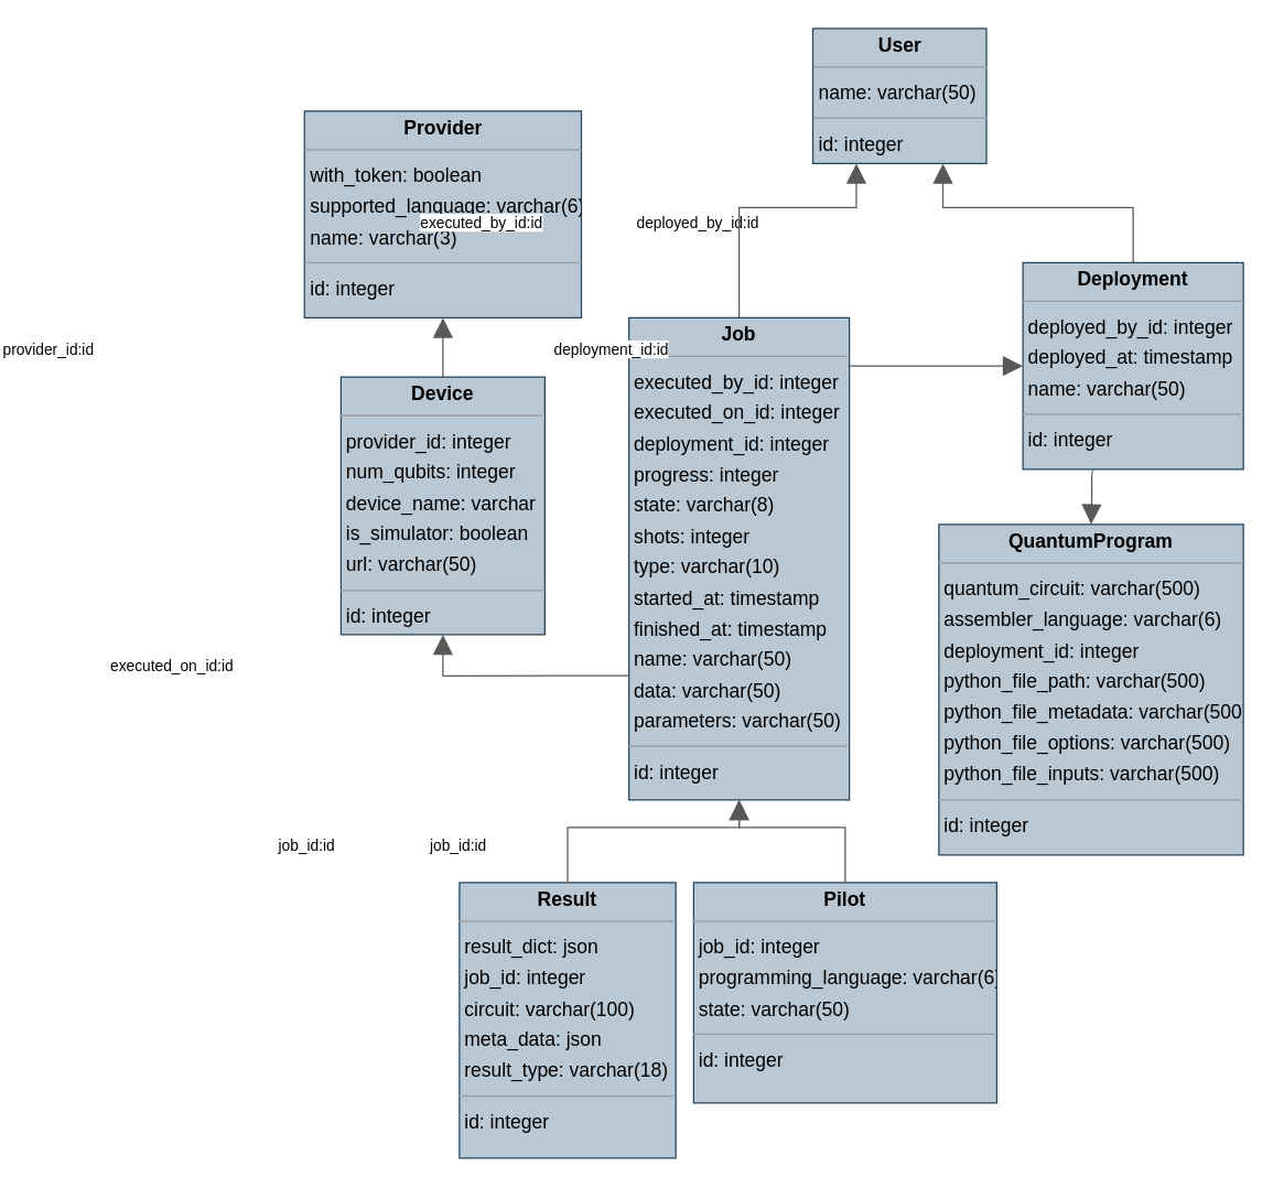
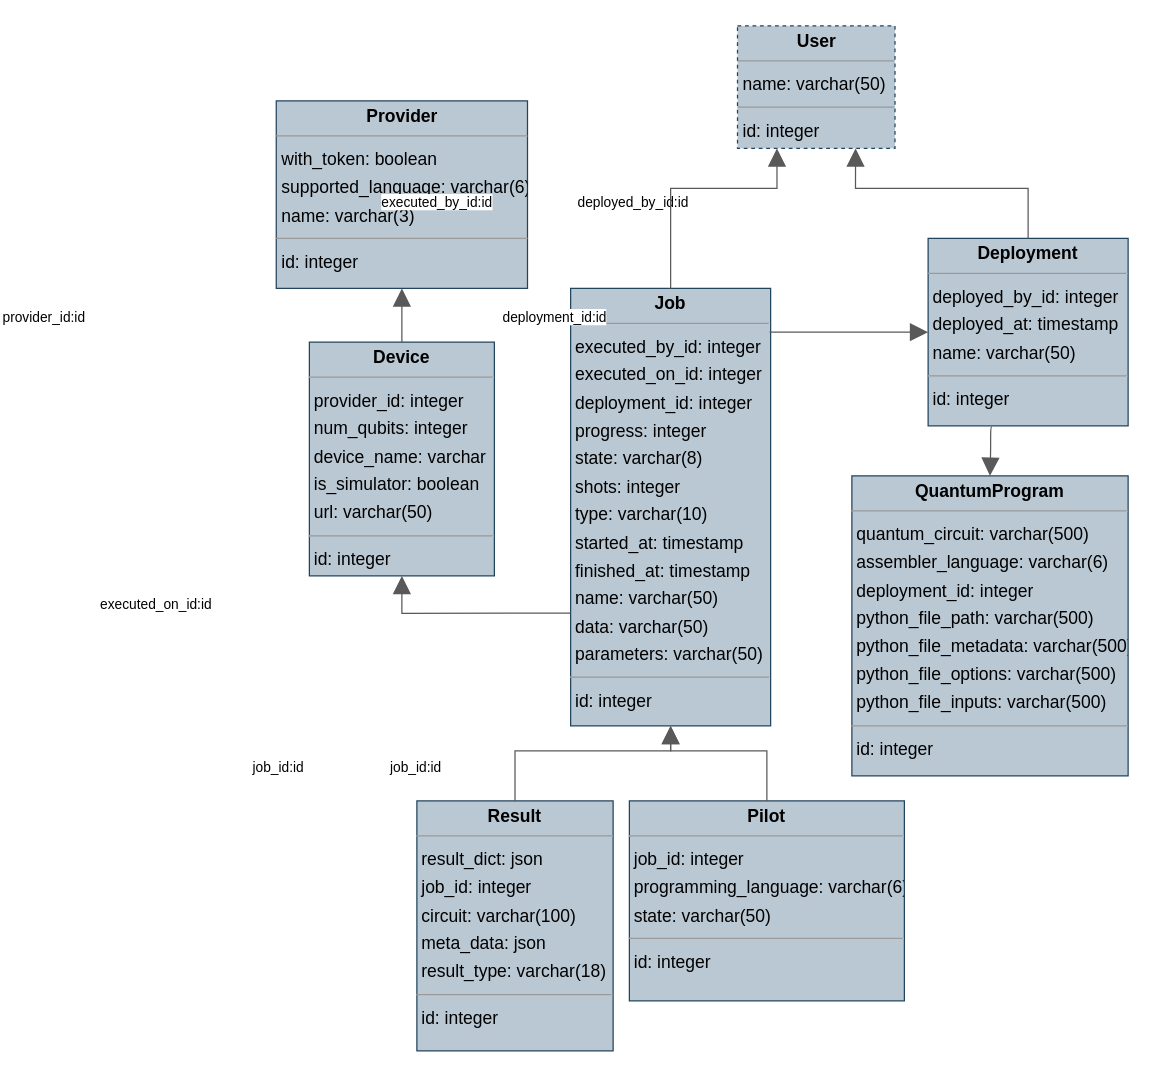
  <mxCell id="0" />
  <mxCell id="1" parent="0" />
  <mxCell id="2" value="&lt;p style=&quot;margin:0px;margin-top:4px;text-align:center;&quot;&gt;&lt;b&gt;Deployment&lt;/b&gt;&lt;/p&gt;&lt;hr size=&quot;1&quot;/&gt;&lt;p style=&quot;margin:0 0 0 4px;line-height:1.6;&quot;&gt; deployed_by_id: integer&lt;br/&gt; deployed_at: timestamp&lt;br/&gt; name: varchar(50)&lt;/p&gt;&lt;hr size=&quot;1&quot;/&gt;&lt;p style=&quot;margin:0 0 0 4px;line-height:1.6;&quot;&gt; id: integer&lt;/p&gt;" style="verticalAlign=top;align=left;overflow=fill;fontSize=14;fontFamily=Helvetica;html=1;rounded=0;shadow=0;comic=0;labelBackgroundColor=none;strokeWidth=1;fillColor=#bac8d3;strokeColor=#23445d;" parent="1" vertex="1"><mxGeometry x="542" y="190" width="160" height="150" as="geometry" /></mxCell>
  <mxCell id="3" value="&lt;p style=&quot;margin:0px;margin-top:4px;text-align:center;&quot;&gt;&lt;b&gt;Device&lt;/b&gt;&lt;/p&gt;&lt;hr size=&quot;1&quot;/&gt;&lt;p style=&quot;margin:0 0 0 4px;line-height:1.6;&quot;&gt; provider_id: integer&lt;br/&gt; num_qubits: integer&lt;br/&gt; device_name: varchar&lt;br/&gt; is_simulator: boolean&lt;br/&gt; url: varchar(50)&lt;/p&gt;&lt;hr size=&quot;1&quot;/&gt;&lt;p style=&quot;margin:0 0 0 4px;line-height:1.6;&quot;&gt; id: integer&lt;/p&gt;" style="verticalAlign=top;align=left;overflow=fill;fontSize=14;fontFamily=Helvetica;html=1;rounded=0;shadow=0;comic=0;labelBackgroundColor=none;strokeWidth=1;fillColor=#bac8d3;strokeColor=#23445d;" parent="1" vertex="1"><mxGeometry x="47" y="273" width="148" height="187" as="geometry" /></mxCell>
  <mxCell id="4" value="&lt;p style=&quot;margin:0px;margin-top:4px;text-align:center;&quot;&gt;&lt;b&gt;Job&lt;/b&gt;&lt;/p&gt;&lt;hr size=&quot;1&quot;/&gt;&lt;p style=&quot;margin:0 0 0 4px;line-height:1.6;&quot;&gt; executed_by_id: integer&lt;br/&gt; executed_on_id: integer&lt;br/&gt; deployment_id: integer&lt;br/&gt; progress: integer&lt;br/&gt; state: varchar(8)&lt;br/&gt; shots: integer&lt;br/&gt; type: varchar(10)&lt;br/&gt; started_at: timestamp&lt;br/&gt; finished_at: timestamp&lt;br/&gt; name: varchar(50)&lt;br/&gt; data: varchar(50)&lt;br/&gt; parameters: varchar(50)&lt;/p&gt;&lt;hr size=&quot;1&quot;/&gt;&lt;p style=&quot;margin:0 0 0 4px;line-height:1.6;&quot;&gt; id: integer&lt;/p&gt;" style="verticalAlign=top;align=left;overflow=fill;fontSize=14;fontFamily=Helvetica;html=1;rounded=0;shadow=0;comic=0;labelBackgroundColor=none;strokeWidth=1;fillColor=#bac8d3;strokeColor=#23445d;" parent="1" vertex="1"><mxGeometry x="256" y="230" width="160" height="350" as="geometry" /></mxCell>
  <mxCell id="5" value="&lt;p style=&quot;margin:0px;margin-top:4px;text-align:center;&quot;&gt;&lt;b&gt;Pilot&lt;/b&gt;&lt;/p&gt;&lt;hr size=&quot;1&quot;/&gt;&lt;p style=&quot;margin:0 0 0 4px;line-height:1.6;&quot;&gt; job_id: integer&lt;br/&gt; programming_language: varchar(6)&lt;br/&gt; state: varchar(50)&lt;/p&gt;&lt;hr size=&quot;1&quot;/&gt;&lt;p style=&quot;margin:0 0 0 4px;line-height:1.6;&quot;&gt; id: integer&lt;/p&gt;" style="verticalAlign=top;align=left;overflow=fill;fontSize=14;fontFamily=Helvetica;html=1;rounded=0;shadow=0;comic=0;labelBackgroundColor=none;strokeWidth=1;fillColor=#bac8d3;strokeColor=#23445d;" parent="1" vertex="1"><mxGeometry x="303" y="640" width="220" height="160" as="geometry" /></mxCell>
  <mxCell id="6" style="edgeStyle=orthogonalEdgeStyle;rounded=0;orthogonalLoop=1;jettySize=auto;html=1;exitX=0.5;exitY=1;exitDx=0;exitDy=0;" parent="1" edge="1"><mxGeometry relative="1" as="geometry"><mxPoint x="121.286" y="230" as="targetPoint" /><mxPoint x="121" y="230" as="sourcePoint" /></mxGeometry></mxCell>
  <mxCell id="7" value="&lt;p style=&quot;margin:0px;margin-top:4px;text-align:center;&quot;&gt;&lt;b&gt;Provider&lt;/b&gt;&lt;/p&gt;&lt;hr size=&quot;1&quot;/&gt;&lt;p style=&quot;margin:0 0 0 4px;line-height:1.6;&quot;&gt; with_token: boolean&lt;br/&gt; supported_language: varchar(6)&lt;br/&gt; name: varchar(3)&lt;/p&gt;&lt;hr size=&quot;1&quot;/&gt;&lt;p style=&quot;margin:0 0 0 4px;line-height:1.6;&quot;&gt; id: integer&lt;/p&gt;" style="verticalAlign=top;align=left;overflow=fill;fontSize=14;fontFamily=Helvetica;html=1;rounded=0;shadow=0;comic=0;labelBackgroundColor=none;strokeWidth=1;fillColor=#bac8d3;strokeColor=#23445d;" parent="1" vertex="1"><mxGeometry x="20.5" y="80" width="201" height="150" as="geometry" /></mxCell>
  <mxCell id="8" value="&lt;p style=&quot;margin:0px;margin-top:4px;text-align:center;&quot;&gt;&lt;b&gt;QuantumProgram&lt;/b&gt;&lt;/p&gt;&lt;hr size=&quot;1&quot;/&gt;&lt;p style=&quot;margin:0 0 0 4px;line-height:1.6;&quot;&gt; quantum_circuit: varchar(500)&lt;br/&gt; assembler_language: varchar(6)&lt;br/&gt; deployment_id: integer&lt;br/&gt; python_file_path: varchar(500)&lt;br/&gt; python_file_metadata: varchar(500)&lt;br/&gt; python_file_options: varchar(500)&lt;br/&gt; python_file_inputs: varchar(500)&lt;/p&gt;&lt;hr size=&quot;1&quot;/&gt;&lt;p style=&quot;margin:0 0 0 4px;line-height:1.6;&quot;&gt; id: integer&lt;/p&gt;" style="verticalAlign=top;align=left;overflow=fill;fontSize=14;fontFamily=Helvetica;html=1;rounded=0;shadow=0;comic=0;labelBackgroundColor=none;strokeWidth=1;fillColor=#bac8d3;strokeColor=#23445d;" parent="1" vertex="1"><mxGeometry x="481" y="380" width="221" height="240" as="geometry" /></mxCell>
  <mxCell id="9" value="&lt;p style=&quot;margin:0px;margin-top:4px;text-align:center;&quot;&gt;&lt;b&gt;Result&lt;/b&gt;&lt;/p&gt;&lt;hr size=&quot;1&quot;/&gt;&lt;p style=&quot;margin:0 0 0 4px;line-height:1.6;&quot;&gt; result_dict: json&lt;br/&gt; job_id: integer&lt;br/&gt; circuit: varchar(100)&lt;br/&gt; meta_data: json&lt;br/&gt; result_type: varchar(18)&lt;/p&gt;&lt;hr size=&quot;1&quot;/&gt;&lt;p style=&quot;margin:0 0 0 4px;line-height:1.6;&quot;&gt; id: integer&lt;/p&gt;" style="verticalAlign=top;align=left;overflow=fill;fontSize=14;fontFamily=Helvetica;html=1;rounded=0;shadow=0;comic=0;labelBackgroundColor=none;strokeWidth=1;fillColor=#bac8d3;strokeColor=#23445d;" parent="1" vertex="1"><mxGeometry x="133" y="640" width="157" height="200" as="geometry" /></mxCell>
- <mxCell id="10" value="&lt;p style=&quot;margin:0px;margin-top:4px;text-align:center;&quot;&gt;&lt;b&gt;User&lt;/b&gt;&lt;/p&gt;&lt;hr size=&quot;1&quot;/&gt;&lt;p style=&quot;margin:0 0 0 4px;line-height:1.6;&quot;&gt; name: varchar(50)&lt;/p&gt;&lt;hr size=&quot;1&quot;/&gt;&lt;p style=&quot;margin:0 0 0 4px;line-height:1.6;&quot;&gt; id: integer&lt;/p&gt;" style="verticalAlign=top;align=left;overflow=fill;fontSize=14;fontFamily=Helvetica;html=1;rounded=0;shadow=0;comic=0;labelBackgroundColor=none;strokeWidth=1;fillColor=#bac8d3;strokeColor=#23445d;" parent="1" vertex="1"><mxGeometry x="389.5" y="20" width="126" height="98" as="geometry" /></mxCell>
+ <mxCell id="10" value="&lt;p style=&quot;margin:0px;margin-top:4px;text-align:center;&quot;&gt;&lt;b&gt;User&lt;/b&gt;&lt;/p&gt;&lt;hr size=&quot;1&quot;/&gt;&lt;p style=&quot;margin:0 0 0 4px;line-height:1.6;&quot;&gt; name: varchar(50)&lt;/p&gt;&lt;hr size=&quot;1&quot;/&gt;&lt;p style=&quot;margin:0 0 0 4px;line-height:1.6;&quot;&gt; id: integer&lt;/p&gt;" style="verticalAlign=top;align=left;overflow=fill;fontSize=14;fontFamily=Helvetica;html=1;rounded=0;shadow=0;comic=0;labelBackgroundColor=none;strokeWidth=1;fillColor=#bac8d3;strokeColor=#23445d;dashed=1;" parent="1" vertex="1"><mxGeometry x="389.5" y="20" width="126" height="98" as="geometry" /></mxCell>
  <mxCell id="11" value="" style="html=1;rounded=0;edgeStyle=orthogonalEdgeStyle;dashed=0;startArrow=none;endArrow=block;endSize=12;strokeColor=#595959;exitX=0.500;exitY=0.000;exitDx=0;exitDy=0;entryX=0.750;entryY=1.001;entryDx=0;entryDy=0;" parent="1" source="2" target="10" edge="1"><mxGeometry width="50" height="50" relative="1" as="geometry"><Array as="points"><mxPoint x="622" y="150" /><mxPoint x="484" y="150" /></Array></mxGeometry></mxCell>
  <mxCell id="12" value="deployed_by_id:id" style="edgeLabel;resizable=0;html=1;align=left;verticalAlign=top;strokeColor=default;" parent="11" vertex="1" connectable="0"><mxGeometry x="260" y="148" as="geometry" /></mxCell>
  <mxCell id="13" value="" style="html=1;rounded=1;edgeStyle=orthogonalEdgeStyle;dashed=0;startArrow=none;endArrow=block;endSize=12;strokeColor=#595959;exitX=0.500;exitY=0.000;exitDx=0;exitDy=0;entryX=0.500;entryY=1.000;entryDx=0;entryDy=0;" parent="1" source="3" edge="1"><mxGeometry width="50" height="50" relative="1" as="geometry"><Array as="points" /><mxPoint x="121" y="230" as="targetPoint" /></mxGeometry></mxCell>
  <mxCell id="14" value="provider_id:id" style="edgeLabel;resizable=0;html=1;align=left;verticalAlign=top;strokeColor=default;" parent="13" vertex="1" connectable="0"><mxGeometry x="-200" y="240" as="geometry" /></mxCell>
  <mxCell id="15" value="" style="html=1;rounded=1;edgeStyle=orthogonalEdgeStyle;dashed=0;startArrow=none;endArrow=block;endSize=12;strokeColor=#595959;exitX=0.995;exitY=0.1;exitDx=0;exitDy=0;entryX=0;entryY=0.5;entryDx=0;entryDy=0;exitPerimeter=0;" parent="1" source="4" target="2" edge="1"><mxGeometry width="50" height="50" relative="1" as="geometry"><Array as="points"><mxPoint x="453" y="265" /><mxPoint x="453" y="265" /></Array></mxGeometry></mxCell>
  <mxCell id="16" value="deployment_id:id" style="edgeLabel;resizable=0;html=1;align=left;verticalAlign=top;strokeColor=default;" parent="15" vertex="1" connectable="0"><mxGeometry x="200" y="240" as="geometry" /></mxCell>
  <mxCell id="17" value="" style="html=1;rounded=0;edgeStyle=orthogonalEdgeStyle;dashed=0;startArrow=none;endArrow=block;endSize=12;strokeColor=#595959;entryX=0.500;entryY=1.000;entryDx=0;entryDy=0;exitX=-0.002;exitY=0.742;exitDx=0;exitDy=0;exitPerimeter=0;" parent="1" source="4" target="3" edge="1"><mxGeometry width="50" height="50" relative="1" as="geometry"><Array as="points"><mxPoint x="253" y="490" /><mxPoint x="121" y="490" /></Array><mxPoint x="253" y="480" as="sourcePoint" /></mxGeometry></mxCell>
  <mxCell id="18" value="" style="html=1;rounded=0;edgeStyle=orthogonalEdgeStyle;dashed=0;startArrow=none;endArrow=block;endSize=12;strokeColor=#595959;exitX=0.500;exitY=0.000;exitDx=0;exitDy=0;entryX=0.250;entryY=1.001;entryDx=0;entryDy=0;" parent="1" source="4" target="10" edge="1"><mxGeometry width="50" height="50" relative="1" as="geometry"><Array as="points"><mxPoint x="336" y="150" /><mxPoint x="421" y="150" /></Array></mxGeometry></mxCell>
  <mxCell id="19" value="executed_by_id:id" style="edgeLabel;resizable=0;html=1;align=left;verticalAlign=top;strokeColor=default;" parent="18" vertex="1" connectable="0"><mxGeometry x="103" y="148" as="geometry" /></mxCell>
  <mxCell id="20" value="" style="html=1;rounded=0;edgeStyle=orthogonalEdgeStyle;dashed=0;startArrow=none;endArrow=block;endSize=12;strokeColor=#595959;exitX=0.5;exitY=0;exitDx=0;exitDy=0;entryX=0.5;entryY=1;entryDx=0;entryDy=0;" parent="1" source="5" target="4" edge="1"><mxGeometry width="50" height="50" relative="1" as="geometry"><Array as="points"><mxPoint x="413" y="600" /><mxPoint x="336" y="600" /></Array><mxPoint x="423.5" y="706" as="sourcePoint" /><mxPoint x="346.5" y="616" as="targetPoint" /></mxGeometry></mxCell>
  <mxCell id="21" value="job_id:id" style="edgeLabel;resizable=0;html=1;align=left;verticalAlign=top;strokeColor=default;" parent="20" vertex="1" connectable="0"><mxGeometry x="110" y="600" as="geometry" /></mxCell>
  <mxCell id="22" value="" style="html=1;rounded=0;edgeStyle=orthogonalEdgeStyle;dashed=0;startArrow=none;endArrow=block;endSize=12;strokeColor=#595959;exitX=0.500;exitY=0.000;exitDx=0;exitDy=0;entryX=0.500;entryY=1.000;entryDx=0;entryDy=0;" parent="1" source="9" target="4" edge="1"><mxGeometry width="50" height="50" relative="1" as="geometry"><Array as="points"><mxPoint x="211" y="640" /><mxPoint x="211" y="600" /><mxPoint x="336" y="600" /></Array></mxGeometry></mxCell>
  <mxCell id="23" value="job_id:id" style="edgeLabel;resizable=0;html=1;align=left;verticalAlign=top;strokeColor=default;" parent="22" vertex="1" connectable="0"><mxGeometry y="600" as="geometry" /></mxCell>
  <mxCell id="24" value="" style="html=1;rounded=1;edgeStyle=orthogonalEdgeStyle;dashed=0;startArrow=none;endArrow=block;endSize=12;strokeColor=#595959;entryX=0.5;entryY=0;entryDx=0;entryDy=0;" parent="1" target="8" edge="1"><mxGeometry width="50" height="50" relative="1" as="geometry"><Array as="points"><mxPoint x="592" y="341" /><mxPoint x="592" y="360" /></Array><mxPoint x="593" y="341" as="sourcePoint" /><mxPoint x="256" y="188" as="targetPoint" /></mxGeometry></mxCell>
  <mxCell id="25" value="executed_on_id:id" style="edgeLabel;resizable=0;html=1;align=left;verticalAlign=top;strokeColor=default;" parent="24" vertex="1" connectable="0"><mxGeometry x="-122" y="470" as="geometry" /></mxCell>
